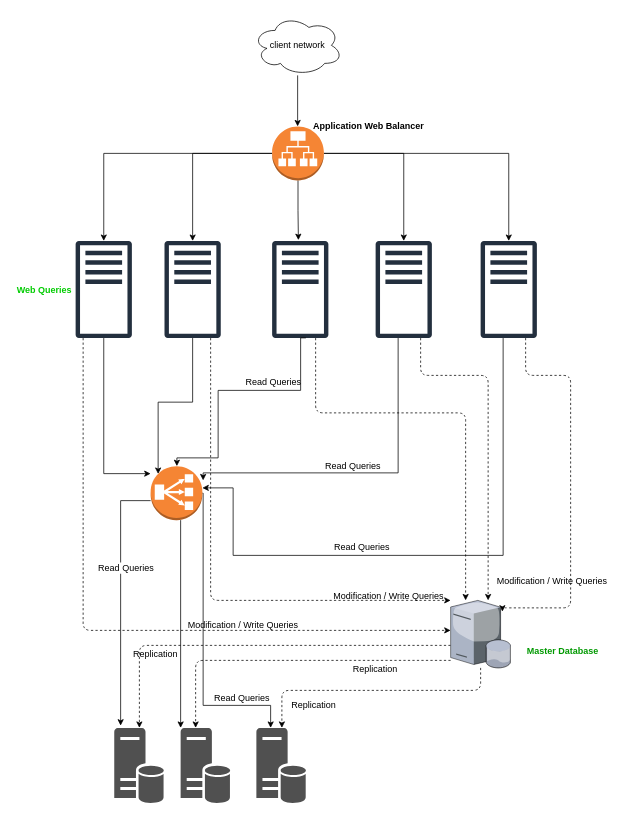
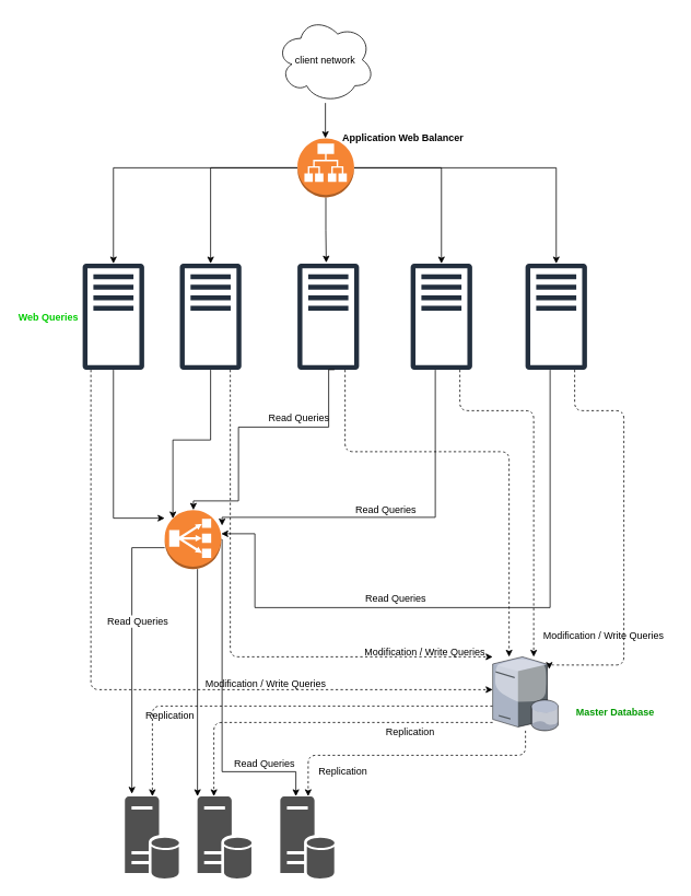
  <mxCell id="0" />
  <mxCell id="1" parent="0" />
  <mxCell id="2" style="edgeStyle=orthogonalEdgeStyle;orthogonalLoop=1;jettySize=auto;html=1;rounded=1;strokeColor=#000000;fillColor=#f8cecc;dashed=1;" parent="1" source="12" target="29" edge="1"><mxGeometry relative="1" as="geometry"><Array as="points"><mxPoint x="110" y="840" /></Array></mxGeometry></mxCell>
  <mxCell id="3" style="edgeStyle=orthogonalEdgeStyle;rounded=0;orthogonalLoop=1;jettySize=auto;html=1;" parent="1" source="4" target="10" edge="1"><mxGeometry relative="1" as="geometry"><Array as="points"><mxPoint x="400" y="230" /><mxPoint x="400" y="230" /></Array></mxGeometry></mxCell>
- <mxCell id="4" value="client network" style="ellipse;shape=cloud;whiteSpace=wrap;html=1;" parent="1" vertex="1"><mxGeometry x="336" y="20" width="120" height="80" as="geometry" /></mxCell>
+ <mxCell id="4" value="client network" style="ellipse;shape=cloud;whiteSpace=wrap;html=1;" parent="1" vertex="1"><mxGeometry x="336" y="20" width="120" height="105" as="geometry" /></mxCell>
  <mxCell id="5" style="edgeStyle=orthogonalEdgeStyle;rounded=0;orthogonalLoop=1;jettySize=auto;html=1;" parent="1" source="10" target="12" edge="1"><mxGeometry relative="1" as="geometry" /></mxCell>
  <mxCell id="6" style="edgeStyle=orthogonalEdgeStyle;rounded=0;orthogonalLoop=1;jettySize=auto;html=1;" parent="1" source="10" target="15" edge="1"><mxGeometry relative="1" as="geometry" /></mxCell>
  <mxCell id="7" style="edgeStyle=orthogonalEdgeStyle;rounded=0;orthogonalLoop=1;jettySize=auto;html=1;entryX=0.467;entryY=-0.009;entryDx=0;entryDy=0;entryPerimeter=0;" parent="1" source="10" target="20" edge="1"><mxGeometry relative="1" as="geometry"><mxPoint x="405" y="380" as="targetPoint" /></mxGeometry></mxCell>
  <mxCell id="8" style="edgeStyle=orthogonalEdgeStyle;rounded=0;orthogonalLoop=1;jettySize=auto;html=1;" parent="1" source="10" target="18" edge="1"><mxGeometry relative="1" as="geometry" /></mxCell>
  <mxCell id="9" style="edgeStyle=orthogonalEdgeStyle;rounded=0;orthogonalLoop=1;jettySize=auto;html=1;" parent="1" source="10" target="23" edge="1"><mxGeometry relative="1" as="geometry" /></mxCell>
  <mxCell id="10" value="" style="outlineConnect=0;dashed=0;verticalLabelPosition=bottom;verticalAlign=top;align=center;html=1;shape=mxgraph.aws3.application_load_balancer;fillColor=#F58534;gradientColor=none;" parent="1" vertex="1"><mxGeometry x="362" y="168" width="69" height="72" as="geometry" /></mxCell>
  <mxCell id="11" style="edgeStyle=orthogonalEdgeStyle;rounded=0;orthogonalLoop=1;jettySize=auto;html=1;" parent="1" source="12" target="41" edge="1"><mxGeometry relative="1" as="geometry"><mxPoint x="190" y="683" as="targetPoint" /><Array as="points"><mxPoint x="138" y="631" /></Array></mxGeometry></mxCell>
  <mxCell id="12" value="" style="outlineConnect=0;fontColor=#232F3E;gradientColor=none;fillColor=#232F3E;strokeColor=none;dashed=0;verticalLabelPosition=bottom;verticalAlign=top;align=center;html=1;fontSize=12;fontStyle=0;aspect=fixed;pointerEvents=1;shape=mxgraph.aws4.traditional_server;" parent="1" vertex="1"><mxGeometry x="100" y="320" width="75" height="131" as="geometry" /></mxCell>
  <mxCell id="13" style="edgeStyle=orthogonalEdgeStyle;rounded=0;orthogonalLoop=1;jettySize=auto;html=1;entryX=0.145;entryY=0.145;entryDx=0;entryDy=0;entryPerimeter=0;" parent="1" source="15" target="41" edge="1"><mxGeometry relative="1" as="geometry" /></mxCell>
  <mxCell id="14" style="edgeStyle=orthogonalEdgeStyle;rounded=1;orthogonalLoop=1;jettySize=auto;html=1;strokeColor=#000000;fillColor=#f8cecc;dashed=1;" parent="1" source="15" target="29" edge="1"><mxGeometry relative="1" as="geometry"><Array as="points"><mxPoint x="280" y="800" /></Array></mxGeometry></mxCell>
  <mxCell id="15" value="" style="outlineConnect=0;fontColor=#232F3E;gradientColor=none;fillColor=#232F3E;strokeColor=none;dashed=0;verticalLabelPosition=bottom;verticalAlign=top;align=center;html=1;fontSize=12;fontStyle=0;aspect=fixed;pointerEvents=1;shape=mxgraph.aws4.traditional_server;" parent="1" vertex="1"><mxGeometry x="218.5" y="320" width="75" height="131" as="geometry" /></mxCell>
  <mxCell id="16" style="edgeStyle=orthogonalEdgeStyle;rounded=1;orthogonalLoop=1;jettySize=auto;html=1;strokeColor=#000000;dashed=1;" parent="1" source="18" target="29" edge="1"><mxGeometry relative="1" as="geometry"><Array as="points"><mxPoint x="560" y="500" /><mxPoint x="650" y="500" /></Array></mxGeometry></mxCell>
  <mxCell id="17" style="edgeStyle=orthogonalEdgeStyle;rounded=0;orthogonalLoop=1;jettySize=auto;html=1;strokeColor=#000000;" parent="1" source="18" edge="1"><mxGeometry relative="1" as="geometry"><mxPoint x="270" y="640" as="targetPoint" /><Array as="points"><mxPoint x="530" y="630" /><mxPoint x="270" y="630" /></Array></mxGeometry></mxCell>
  <mxCell id="18" value="" style="outlineConnect=0;fontColor=#232F3E;gradientColor=none;fillColor=#232F3E;strokeColor=none;dashed=0;verticalLabelPosition=bottom;verticalAlign=top;align=center;html=1;fontSize=12;fontStyle=0;aspect=fixed;pointerEvents=1;shape=mxgraph.aws4.traditional_server;" parent="1" vertex="1"><mxGeometry x="500" y="320" width="75" height="131" as="geometry" /></mxCell>
  <mxCell id="19" style="edgeStyle=orthogonalEdgeStyle;rounded=1;orthogonalLoop=1;jettySize=auto;html=1;strokeColor=#000000;dashed=1;" parent="1" source="20" target="29" edge="1"><mxGeometry relative="1" as="geometry"><Array as="points"><mxPoint x="420" y="550" /><mxPoint x="620" y="550" /></Array></mxGeometry></mxCell>
  <mxCell id="20" value="" style="outlineConnect=0;fontColor=#232F3E;gradientColor=none;fillColor=#232F3E;strokeColor=none;dashed=0;verticalLabelPosition=bottom;verticalAlign=top;align=center;html=1;fontSize=12;fontStyle=0;aspect=fixed;pointerEvents=1;shape=mxgraph.aws4.traditional_server;" parent="1" vertex="1"><mxGeometry x="362" y="320" width="75" height="131" as="geometry" /></mxCell>
  <mxCell id="21" style="edgeStyle=orthogonalEdgeStyle;rounded=0;orthogonalLoop=1;jettySize=auto;html=1;" parent="1" source="23" target="41" edge="1"><mxGeometry relative="1" as="geometry"><mxPoint x="270" y="740" as="targetPoint" /><Array as="points"><mxPoint x="670" y="740" /><mxPoint x="310" y="740" /><mxPoint x="310" y="650" /></Array></mxGeometry></mxCell>
  <mxCell id="22" style="edgeStyle=orthogonalEdgeStyle;rounded=1;orthogonalLoop=1;jettySize=auto;html=1;strokeColor=#000000;entryX=0.863;entryY=0.167;entryDx=0;entryDy=0;entryPerimeter=0;dashed=1;" parent="1" source="23" target="29" edge="1"><mxGeometry relative="1" as="geometry"><mxPoint x="715" y="470" as="sourcePoint" /><Array as="points"><mxPoint x="700" y="500" /><mxPoint x="760" y="500" /><mxPoint x="760" y="810" /><mxPoint x="669" y="810" /></Array></mxGeometry></mxCell>
  <mxCell id="23" value="" style="outlineConnect=0;fontColor=#232F3E;gradientColor=none;fillColor=#232F3E;strokeColor=none;dashed=0;verticalLabelPosition=bottom;verticalAlign=top;align=center;html=1;fontSize=12;fontStyle=0;aspect=fixed;pointerEvents=1;shape=mxgraph.aws4.traditional_server;" parent="1" vertex="1"><mxGeometry x="640" y="320" width="75" height="131" as="geometry" /></mxCell>
  <mxCell id="24" style="edgeStyle=orthogonalEdgeStyle;rounded=0;orthogonalLoop=1;jettySize=auto;html=1;strokeColor=#000000;" parent="1" source="41" target="31" edge="1"><mxGeometry relative="1" as="geometry"><Array as="points"><mxPoint x="243" y="970" /><mxPoint x="294" y="970" /></Array></mxGeometry></mxCell>
  <mxCell id="25" style="edgeStyle=orthogonalEdgeStyle;rounded=0;orthogonalLoop=1;jettySize=auto;html=1;strokeColor=#000000;" parent="1" source="41" target="32" edge="1"><mxGeometry relative="1" as="geometry"><Array as="points"><mxPoint x="270" y="940" /><mxPoint x="360" y="940" /></Array></mxGeometry></mxCell>
  <mxCell id="26" style="edgeStyle=orthogonalEdgeStyle;rounded=1;orthogonalLoop=1;jettySize=auto;html=1;dashed=1;strokeColor=#000000;" parent="1" source="29" target="30" edge="1"><mxGeometry relative="1" as="geometry"><Array as="points"><mxPoint x="185" y="860" /></Array></mxGeometry></mxCell>
  <mxCell id="27" style="edgeStyle=orthogonalEdgeStyle;rounded=1;orthogonalLoop=1;jettySize=auto;html=1;dashed=1;strokeColor=#000000;" parent="1" source="29" target="31" edge="1"><mxGeometry relative="1" as="geometry"><Array as="points"><mxPoint x="260" y="880" /></Array></mxGeometry></mxCell>
  <mxCell id="28" style="edgeStyle=orthogonalEdgeStyle;rounded=1;orthogonalLoop=1;jettySize=auto;html=1;dashed=1;strokeColor=#000000;" parent="1" source="29" target="32" edge="1"><mxGeometry relative="1" as="geometry"><Array as="points"><mxPoint x="640" y="920" /><mxPoint x="375" y="920" /></Array></mxGeometry></mxCell>
  <mxCell id="29" value="" style="verticalLabelPosition=bottom;aspect=fixed;html=1;verticalAlign=top;strokeColor=none;align=center;outlineConnect=0;shape=mxgraph.citrix.database_server;" parent="1" vertex="1"><mxGeometry x="600" y="800" width="80" height="90" as="geometry" /></mxCell>
  <mxCell id="30" value="" style="pointerEvents=1;shadow=0;dashed=0;html=1;strokeColor=none;fillColor=#505050;labelPosition=center;verticalLabelPosition=bottom;verticalAlign=top;outlineConnect=0;align=center;shape=mxgraph.office.servers.database_server;" parent="1" vertex="1"><mxGeometry x="151.5" y="970" width="67" height="100" as="geometry" /></mxCell>
  <mxCell id="31" value="" style="pointerEvents=1;shadow=0;dashed=0;html=1;strokeColor=none;fillColor=#505050;labelPosition=center;verticalLabelPosition=bottom;verticalAlign=top;outlineConnect=0;align=center;shape=mxgraph.office.servers.database_server;" parent="1" vertex="1"><mxGeometry x="240" y="970" width="67" height="100" as="geometry" /></mxCell>
  <mxCell id="32" value="" style="pointerEvents=1;shadow=0;dashed=0;html=1;strokeColor=none;fillColor=#505050;labelPosition=center;verticalLabelPosition=bottom;verticalAlign=top;outlineConnect=0;align=center;shape=mxgraph.office.servers.database_server;" parent="1" vertex="1"><mxGeometry x="341" y="970" width="67" height="100" as="geometry" /></mxCell>
  <mxCell id="33" value="Application Web Balancer&lt;br&gt;" style="text;html=1;resizable=0;points=[];autosize=1;align=left;verticalAlign=top;spacingTop=-4;fontStyle=1" parent="1" vertex="1"><mxGeometry x="415" y="158" width="150" height="20" as="geometry" /></mxCell>
  <mxCell id="34" value="Master Database" style="text;html=1;resizable=0;points=[];autosize=1;align=left;verticalAlign=top;spacingTop=-4;fontStyle=1;fontColor=#009900;" parent="1" vertex="1"><mxGeometry x="700" y="858" width="110" height="20" as="geometry" /></mxCell>
  <mxCell id="35" value="Modification / Write Queries" style="text;html=1;resizable=0;points=[];autosize=1;align=left;verticalAlign=top;spacingTop=-4;" parent="1" vertex="1"><mxGeometry x="248" y="823" width="160" height="20" as="geometry" /></mxCell>
  <mxCell id="36" value="Modification / Write Queries" style="text;html=1;resizable=0;points=[];autosize=1;align=left;verticalAlign=top;spacingTop=-4;" parent="1" vertex="1"><mxGeometry x="442" y="784" width="160" height="20" as="geometry" /></mxCell>
  <mxCell id="37" value="Read Queries" style="text;html=1;resizable=0;points=[];autosize=1;align=left;verticalAlign=top;spacingTop=-4;" parent="1" vertex="1"><mxGeometry x="443" y="719" width="90" height="20" as="geometry" /></mxCell>
  <mxCell id="38" value="Read Queries" style="text;html=1;resizable=0;points=[];autosize=1;align=left;verticalAlign=top;spacingTop=-4;" parent="1" vertex="1"><mxGeometry x="431" y="611" width="90" height="20" as="geometry" /></mxCell>
  <mxCell id="39" style="edgeStyle=orthogonalEdgeStyle;rounded=0;orthogonalLoop=1;jettySize=auto;html=1;entryX=0.127;entryY=-0.03;entryDx=0;entryDy=0;entryPerimeter=0;strokeColor=#000000;" parent="1" source="41" target="30" edge="1"><mxGeometry relative="1" as="geometry"><Array as="points"><mxPoint x="160" y="667" /></Array></mxGeometry></mxCell>
  <mxCell id="40" value="Read Queries" style="text;html=1;resizable=0;points=[];align=center;verticalAlign=middle;labelBackgroundColor=#ffffff;" parent="39" vertex="1" connectable="0"><mxGeometry x="-0.235" y="5" relative="1" as="geometry"><mxPoint x="1" as="offset" /></mxGeometry></mxCell>
  <mxCell id="41" value="" style="outlineConnect=0;dashed=0;verticalLabelPosition=bottom;verticalAlign=top;align=center;html=1;shape=mxgraph.aws3.classic_load_balancer;fillColor=#F58534;gradientColor=none;" parent="1" vertex="1"><mxGeometry x="200" y="621" width="69" height="72" as="geometry" /></mxCell>
  <mxCell id="42" style="edgeStyle=orthogonalEdgeStyle;rounded=0;orthogonalLoop=1;jettySize=auto;html=1;" parent="1" target="41" edge="1"><mxGeometry relative="1" as="geometry"><mxPoint x="407" y="450" as="sourcePoint" /><mxPoint x="246" y="642" as="targetPoint" /><Array as="points"><mxPoint x="400" y="450" /><mxPoint x="400" y="520" /><mxPoint x="290" y="520" /><mxPoint x="290" y="610" /><mxPoint x="235" y="610" /></Array></mxGeometry></mxCell>
  <mxCell id="43" value="Replication" style="text;html=1;resizable=0;points=[];autosize=1;align=left;verticalAlign=top;spacingTop=-4;" parent="1" vertex="1"><mxGeometry x="386" y="930" width="70" height="20" as="geometry" /></mxCell>
  <mxCell id="44" value="Replication&lt;br&gt;" style="text;html=1;resizable=0;points=[];autosize=1;align=left;verticalAlign=top;spacingTop=-4;" parent="1" vertex="1"><mxGeometry x="467.5" y="882" width="70" height="20" as="geometry" /></mxCell>
  <mxCell id="45" value="Replication" style="text;html=1;resizable=0;points=[];autosize=1;align=left;verticalAlign=top;spacingTop=-4;" parent="1" vertex="1"><mxGeometry x="175" y="862" width="70" height="20" as="geometry" /></mxCell>
  <mxCell id="46" value="Read Queries" style="text;html=1;resizable=0;points=[];autosize=1;align=left;verticalAlign=top;spacingTop=-4;" parent="1" vertex="1"><mxGeometry x="283" y="920" width="90" height="20" as="geometry" /></mxCell>
  <mxCell id="47" value="Modification / Write Queries" style="text;html=1;resizable=0;points=[];autosize=1;align=left;verticalAlign=top;spacingTop=-4;" parent="1" vertex="1"><mxGeometry x="660" y="764" width="160" height="20" as="geometry" /></mxCell>
  <mxCell id="48" value="Read Queries" style="text;html=1;resizable=0;points=[];autosize=1;align=left;verticalAlign=top;spacingTop=-4;" parent="1" vertex="1"><mxGeometry x="325" y="499" width="90" height="20" as="geometry" /></mxCell>
  <mxCell id="49" value="Web Queries" style="text;html=1;resizable=0;points=[];autosize=1;align=left;verticalAlign=top;spacingTop=-4;fontStyle=1;fontColor=#00CC00;" vertex="1" parent="1"><mxGeometry x="20" y="375.5" width="80" height="20" as="geometry" /></mxCell>
